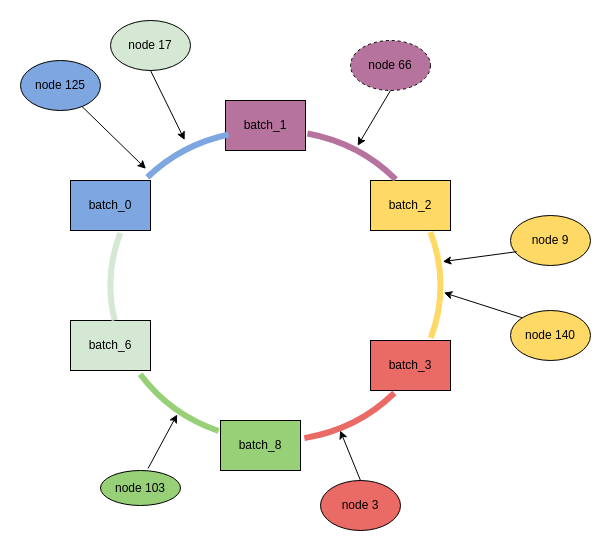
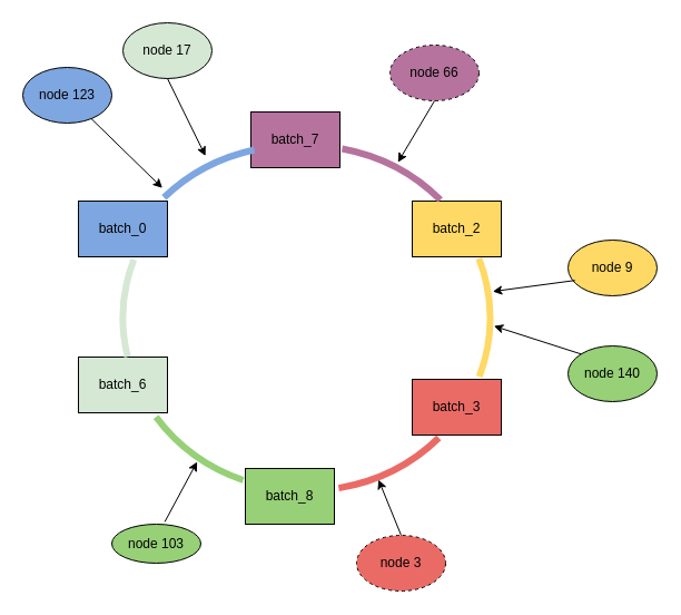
  <mxCell id="0" />
  <mxCell id="1" parent="0" />
  <mxCell id="2" value="batch_0" style="rounded=0;whiteSpace=wrap;html=1;fillColor=#7EA6E0;" vertex="1" parent="1"><mxGeometry x="70" y="180" width="80" height="50" as="geometry" /></mxCell>
- <mxCell id="3" value="batch_1" style="rounded=0;whiteSpace=wrap;html=1;fillColor=#B5739D;" vertex="1" parent="1"><mxGeometry x="225" y="100" width="80" height="50" as="geometry" /></mxCell>
+ <mxCell id="3" value="batch_7" style="rounded=0;whiteSpace=wrap;html=1;fillColor=#B5739D;" vertex="1" parent="1"><mxGeometry x="225" y="100" width="80" height="50" as="geometry" /></mxCell>
  <mxCell id="4" value="batch_2" style="rounded=0;whiteSpace=wrap;html=1;fillColor=#FFD966;" vertex="1" parent="1"><mxGeometry x="370" y="180" width="80" height="50" as="geometry" /></mxCell>
  <mxCell id="5" value="batch_3" style="rounded=0;whiteSpace=wrap;html=1;fillColor=#EA6B66;" vertex="1" parent="1"><mxGeometry x="370" y="340" width="80" height="50" as="geometry" /></mxCell>
  <mxCell id="6" value="batch_8" style="rounded=0;whiteSpace=wrap;html=1;fillColor=#97D077;" vertex="1" parent="1"><mxGeometry x="220" y="420" width="80" height="50" as="geometry" /></mxCell>
  <mxCell id="7" value="batch_6" style="rounded=0;whiteSpace=wrap;html=1;fillColor=#D5E8D4;" vertex="1" parent="1"><mxGeometry x="70" y="320" width="80" height="50" as="geometry" /></mxCell>
- <mxCell id="8" value="node 125" style="ellipse;whiteSpace=wrap;html=1;fillColor=#7EA6E0;" vertex="1" parent="1"><mxGeometry x="20" y="60" width="80" height="50" as="geometry" /></mxCell>
+ <mxCell id="8" value="node 123" style="ellipse;whiteSpace=wrap;html=1;fillColor=#7EA6E0;" vertex="1" parent="1"><mxGeometry x="20" y="60" width="80" height="50" as="geometry" /></mxCell>
  <mxCell id="9" value="" style="endArrow=classic;html=1;rounded=0;" edge="1" parent="1" source="8"><mxGeometry width="50" height="50" relative="1" as="geometry"><mxPoint x="260" y="310" as="sourcePoint" /><mxPoint x="145.44" y="168.304" as="targetPoint" /></mxGeometry></mxCell>
  <mxCell id="10" value="node 17" style="ellipse;whiteSpace=wrap;html=1;fillColor=#d5e8d4;" vertex="1" parent="1"><mxGeometry x="110" y="20" width="80" height="50" as="geometry" /></mxCell>
  <mxCell id="11" value="" style="endArrow=classic;html=1;rounded=0;exitX=0.5;exitY=1;exitDx=0;exitDy=0;entryX=0.263;entryY=0.061;entryDx=0;entryDy=0;entryPerimeter=0;" edge="1" parent="1" source="10"><mxGeometry width="50" height="50" relative="1" as="geometry"><mxPoint x="260" y="310" as="sourcePoint" /><mxPoint x="184.16" y="139.52" as="targetPoint" /></mxGeometry></mxCell>
  <mxCell id="12" value="" style="verticalLabelPosition=bottom;verticalAlign=top;html=1;shape=mxgraph.basic.arc;startAngle=0.873;endAngle=0.964;fillColor=#7EA6E0;strokeColor=#7EA6E0;strokeWidth=6;" vertex="1" parent="1"><mxGeometry x="100" y="130" width="330" height="310" as="geometry" /></mxCell>
  <mxCell id="13" value="" style="verticalLabelPosition=bottom;verticalAlign=top;html=1;shape=mxgraph.basic.arc;startAngle=0.031;endAngle=0.13;fillColor=#B5739D;strokeColor=#B5739D;strokeWidth=6;" vertex="1" parent="1"><mxGeometry x="110" y="130" width="330" height="310" as="geometry" /></mxCell>
  <mxCell id="14" value="" style="verticalLabelPosition=bottom;verticalAlign=top;html=1;shape=mxgraph.basic.arc;startAngle=0.194;endAngle=0.305;fillColor=#FFD966;strokeColor=#FFD966;strokeWidth=6;" vertex="1" parent="1"><mxGeometry x="110" y="130" width="330" height="310" as="geometry" /></mxCell>
  <mxCell id="15" value="" style="verticalLabelPosition=bottom;verticalAlign=top;html=1;shape=mxgraph.basic.arc;startAngle=0.372;endAngle=0.472;fillColor=#EA6B66;strokeColor=#EA6B66;strokeWidth=6;" vertex="1" parent="1"><mxGeometry x="110" y="130" width="330" height="310" as="geometry" /></mxCell>
  <mxCell id="16" value="" style="verticalLabelPosition=bottom;verticalAlign=top;html=1;shape=mxgraph.basic.arc;startAngle=0.556;endAngle=0.653;fillColor=#97D077;strokeColor=#97D077;strokeWidth=6;" vertex="1" parent="1"><mxGeometry x="110" y="130" width="330" height="310" as="geometry" /></mxCell>
  <mxCell id="17" value="" style="verticalLabelPosition=bottom;verticalAlign=top;html=1;shape=mxgraph.basic.arc;startAngle=0.714;endAngle=0.805;fillColor=#D5E8D4;strokeColor=#D5E8D4;strokeWidth=6;" vertex="1" parent="1"><mxGeometry x="110" y="130" width="330" height="310" as="geometry" /></mxCell>
- <mxCell id="18" value="node 3" style="ellipse;whiteSpace=wrap;html=1;fillColor=#EA6B66;" vertex="1" parent="1"><mxGeometry x="320" y="480" width="80" height="50" as="geometry" /></mxCell>
+ <mxCell id="18" value="node 3" style="ellipse;whiteSpace=wrap;html=1;fillColor=#EA6B66;dashed=1;" vertex="1" parent="1"><mxGeometry x="320" y="480" width="80" height="50" as="geometry" /></mxCell>
  <mxCell id="19" value="" style="endArrow=classic;html=1;rounded=0;entryX=0.696;entryY=0.968;entryDx=0;entryDy=0;entryPerimeter=0;exitX=0.5;exitY=0;exitDx=0;exitDy=0;" edge="1" parent="1" source="18" target="15"><mxGeometry width="50" height="50" relative="1" as="geometry"><mxPoint x="260" y="470" as="sourcePoint" /><mxPoint x="323.44" y="532.304" as="targetPoint" /></mxGeometry></mxCell>
  <mxCell id="20" value="node 103" style="ellipse;whiteSpace=wrap;html=1;fillColor=#97D077;" vertex="1" parent="1"><mxGeometry x="100" y="470" width="80" height="35" as="geometry" /></mxCell>
  <mxCell id="21" value="" style="endArrow=classic;html=1;rounded=0;entryX=0.202;entryY=0.916;entryDx=0;entryDy=0;entryPerimeter=0;exitX=0.595;exitY=-0.06;exitDx=0;exitDy=0;exitPerimeter=0;" edge="1" parent="1" source="20" target="16"><mxGeometry width="50" height="50" relative="1" as="geometry"><mxPoint x="120" y="480" as="sourcePoint" /><mxPoint x="100" y="430" as="targetPoint" /></mxGeometry></mxCell>
  <mxCell id="22" value="node 66" style="ellipse;whiteSpace=wrap;html=1;fillColor=#B5739D;dashed=1;" vertex="1" parent="1"><mxGeometry x="350" y="40" width="80" height="50" as="geometry" /></mxCell>
  <mxCell id="23" value="" style="endArrow=classic;html=1;rounded=0;exitX=0.5;exitY=1;exitDx=0;exitDy=0;entryX=0.749;entryY=0.049;entryDx=0;entryDy=0;entryPerimeter=0;" edge="1" parent="1" source="22" target="13"><mxGeometry width="50" height="50" relative="1" as="geometry"><mxPoint x="390" y="120" as="sourcePoint" /><mxPoint x="440" y="70" as="targetPoint" /></mxGeometry></mxCell>
  <mxCell id="24" value="node 9" style="ellipse;whiteSpace=wrap;html=1;fillColor=#FFD966;" vertex="1" parent="1"><mxGeometry x="510" y="215" width="80" height="50" as="geometry" /></mxCell>
- <mxCell id="25" value="node 140" style="ellipse;whiteSpace=wrap;html=1;fillColor=#FFD966;" vertex="1" parent="1"><mxGeometry x="510" y="310" width="80" height="50" as="geometry" /></mxCell>
+ <mxCell id="25" value="node 140" style="ellipse;whiteSpace=wrap;html=1;fillColor=#97d077;" vertex="1" parent="1"><mxGeometry x="510" y="310" width="80" height="50" as="geometry" /></mxCell>
  <mxCell id="26" value="" style="endArrow=classic;html=1;rounded=0;exitX=0.077;exitY=0.724;exitDx=0;exitDy=0;entryX=1.007;entryY=0.423;entryDx=0;entryDy=0;entryPerimeter=0;exitPerimeter=0;" edge="1" parent="1" source="24" target="14"><mxGeometry width="50" height="50" relative="1" as="geometry"><mxPoint x="493" y="240" as="sourcePoint" /><mxPoint x="470" y="305" as="targetPoint" /></mxGeometry></mxCell>
  <mxCell id="27" value="" style="endArrow=classic;html=1;rounded=0;exitX=0;exitY=0;exitDx=0;exitDy=0;entryX=1.01;entryY=0.523;entryDx=0;entryDy=0;entryPerimeter=0;" edge="1" parent="1" source="25" target="14"><mxGeometry width="50" height="50" relative="1" as="geometry"><mxPoint x="530" y="250" as="sourcePoint" /><mxPoint x="452" y="271" as="targetPoint" /></mxGeometry></mxCell>
  <mxCell id="28" style="edgeStyle=orthogonalEdgeStyle;rounded=0;orthogonalLoop=1;jettySize=auto;html=1;exitX=0.5;exitY=1;exitDx=0;exitDy=0;" edge="1" parent="1" source="24" target="24"><mxGeometry relative="1" as="geometry" /></mxCell>
